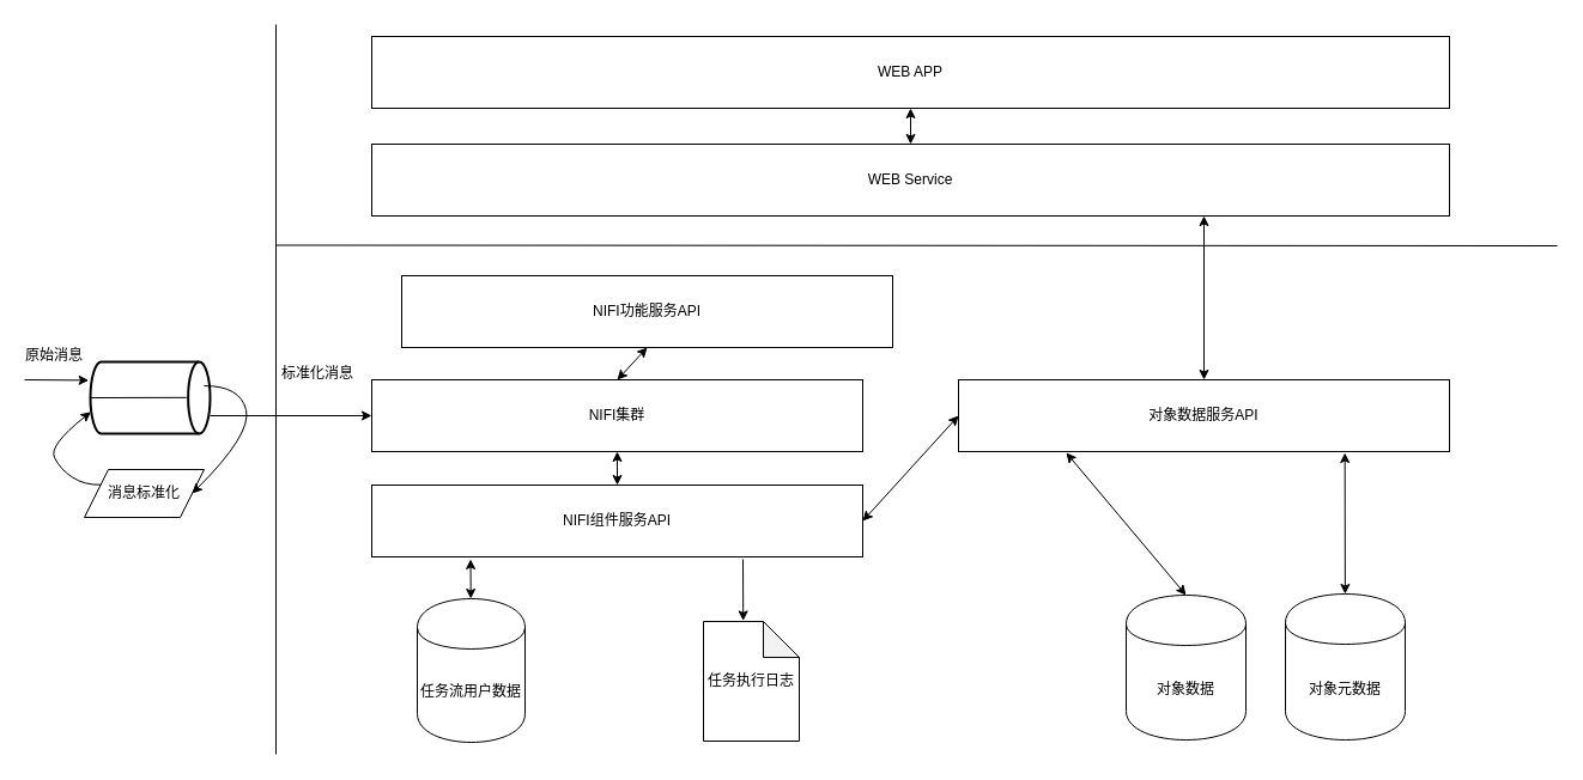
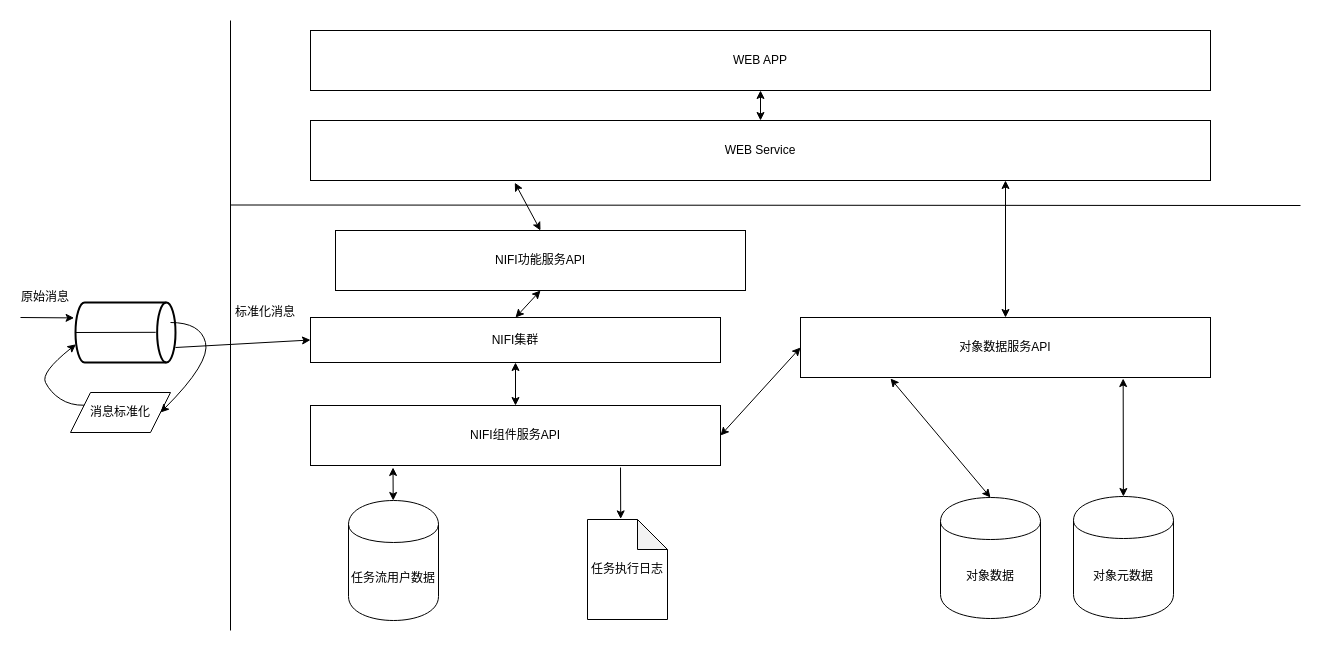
  <mxCell id="0" />
  <mxCell id="1" parent="0" />
  <mxCell id="2" value="" style="group" vertex="1" connectable="0" parent="1"><mxGeometry x="75" y="302" width="100" height="60" as="geometry" /></mxCell>
  <mxCell id="3" value="" style="strokeWidth=2;html=1;shape=mxgraph.flowchart.direct_data;whiteSpace=wrap;" vertex="1" parent="2"><mxGeometry width="100" height="60" as="geometry" /></mxCell>
  <mxCell id="4" value="" style="endArrow=none;html=1;exitX=0;exitY=0.5;exitDx=0;exitDy=0;exitPerimeter=0;entryX=0.802;entryY=0.497;entryDx=0;entryDy=0;entryPerimeter=0;" edge="1" parent="2" source="3" target="3"><mxGeometry width="50" height="50" relative="1" as="geometry"><mxPoint x="-40" y="60" as="sourcePoint" /><mxPoint x="70" y="30" as="targetPoint" /></mxGeometry></mxCell>
  <mxCell id="5" value="" style="endArrow=classic;html=1;entryX=-0.014;entryY=0.257;entryDx=0;entryDy=0;entryPerimeter=0;" edge="1" parent="1" target="3"><mxGeometry width="50" height="50" relative="1" as="geometry"><mxPoint x="20" y="317" as="sourcePoint" /><mxPoint x="35" y="292" as="targetPoint" /></mxGeometry></mxCell>
  <mxCell id="6" value="" style="endArrow=none;html=1;" edge="1" parent="1"><mxGeometry width="50" height="50" relative="1" as="geometry"><mxPoint x="230" y="630" as="sourcePoint" /><mxPoint x="230" as="targetPoint" y="20" /></mxGeometry></mxCell>
  <mxCell id="7" value="消息标准化" style="shape=parallelogram;perimeter=parallelogramPerimeter;whiteSpace=wrap;html=1;" vertex="1" parent="1"><mxGeometry x="70" y="392" width="100" height="40" as="geometry" /></mxCell>
  <mxCell id="8" value="" style="curved=1;endArrow=classic;html=1;entryX=1;entryY=0.5;entryDx=0;entryDy=0;" edge="1" parent="1" target="7"><mxGeometry width="50" height="50" relative="1" as="geometry"><mxPoint x="170" y="322" as="sourcePoint" /><mxPoint x="250" y="292" as="targetPoint" /><Array as="points"><mxPoint x="200" y="322" /><mxPoint x="210" y="362" /></Array></mxGeometry></mxCell>
  <mxCell id="9" value="" style="curved=1;endArrow=classic;html=1;exitX=0;exitY=0.25;exitDx=0;exitDy=0;entryX=0.004;entryY=0.697;entryDx=0;entryDy=0;entryPerimeter=0;" edge="1" parent="1" source="7" target="3"><mxGeometry width="50" height="50" relative="1" as="geometry"><mxPoint x="20" y="422" as="sourcePoint" /><mxPoint x="70" y="372" as="targetPoint" /><Array as="points"><mxPoint x="70" y="405" /><mxPoint x="50" y="392" /><mxPoint x="40" y="372" /></Array></mxGeometry></mxCell>
  <mxCell id="10" value="原始消息" style="text;html=1;strokeColor=none;fillColor=none;align=center;verticalAlign=middle;whiteSpace=wrap;rounded=0;" vertex="1" parent="1"><mxGeometry x="20" y="282" width="50" height="30" as="geometry" /></mxCell>
  <mxCell id="11" value="" style="endArrow=none;html=1;" edge="1" parent="1"><mxGeometry width="50" height="50" relative="1" as="geometry"><mxPoint x="230" y="204.5" as="sourcePoint" /><mxPoint x="1300" y="205" as="targetPoint" /></mxGeometry></mxCell>
  <mxCell id="12" value="WEB APP" style="rounded=0;whiteSpace=wrap;html=1;" vertex="1" parent="1"><mxGeometry x="310" y="30" width="900" height="60" as="geometry" /></mxCell>
  <mxCell id="13" value="WEB Service" style="rounded=0;whiteSpace=wrap;html=1;" vertex="1" parent="1"><mxGeometry x="310" y="120" width="900" height="60" as="geometry" /></mxCell>
  <mxCell id="14" value="" style="endArrow=classic;startArrow=classic;html=1;" edge="1" parent="1" source="13" target="12"><mxGeometry width="50" height="50" relative="1" as="geometry"><mxPoint x="500" y="130" as="sourcePoint" /><mxPoint x="550" y="80" as="targetPoint" /></mxGeometry></mxCell>
  <mxCell id="15" value="NIFI功能服务API" style="rounded=0;whiteSpace=wrap;html=1;" vertex="1" parent="1"><mxGeometry x="335" y="230" width="410" height="60" as="geometry" /></mxCell>
- <mxCell id="16" value="NIFI集群" style="rounded=0;whiteSpace=wrap;html=1;" vertex="1" parent="1"><mxGeometry x="310" y="317" width="410" height="60" as="geometry" /></mxCell>
+ <mxCell id="16" value="NIFI集群" style="rounded=0;whiteSpace=wrap;html=1;" vertex="1" parent="1"><mxGeometry x="310" y="317" width="410" height="45" as="geometry" /></mxCell>
  <mxCell id="17" value="NIFI组件服务API" style="rounded=0;whiteSpace=wrap;html=1;" vertex="1" parent="1"><mxGeometry x="310" y="405" width="410" height="60" as="geometry" /></mxCell>
  <mxCell id="18" value="对象数据服务API" style="rounded=0;whiteSpace=wrap;html=1;" vertex="1" parent="1"><mxGeometry x="800" y="317" width="410" height="60" as="geometry" /></mxCell>
  <mxCell id="19" value="" style="endArrow=classic;html=1;entryX=0;entryY=0.5;entryDx=0;entryDy=0;" edge="1" parent="1" target="16"><mxGeometry width="50" height="50" relative="1" as="geometry"><mxPoint x="175" y="347" as="sourcePoint" /><mxPoint x="300" y="317" as="targetPoint" /></mxGeometry></mxCell>
  <mxCell id="20" value="标准化消息" style="text;html=1;strokeColor=none;fillColor=none;align=center;verticalAlign=middle;whiteSpace=wrap;rounded=0;" vertex="1" parent="1"><mxGeometry x="230" y="302" width="70" height="20" as="geometry" /></mxCell>
  <mxCell id="21" value="" style="endArrow=classic;startArrow=classic;html=1;entryX=0;entryY=0.5;entryDx=0;entryDy=0;exitX=1;exitY=0.5;exitDx=0;exitDy=0;" edge="1" parent="1" source="17" target="18"><mxGeometry width="50" height="50" relative="1" as="geometry"><mxPoint x="780" y="380" as="sourcePoint" /><mxPoint x="830" y="330" as="targetPoint" /></mxGeometry></mxCell>
  <mxCell id="22" value="" style="endArrow=classic;startArrow=classic;html=1;entryX=0.5;entryY=1;entryDx=0;entryDy=0;exitX=0.5;exitY=0;exitDx=0;exitDy=0;" edge="1" parent="1" source="16" target="15"><mxGeometry width="50" height="50" relative="1" as="geometry"><mxPoint x="500" y="330" as="sourcePoint" /><mxPoint x="550" y="280" as="targetPoint" /></mxGeometry></mxCell>
  <mxCell id="23" value="" style="endArrow=classic;startArrow=classic;html=1;entryX=0.5;entryY=1;entryDx=0;entryDy=0;exitX=0.5;exitY=0;exitDx=0;exitDy=0;" edge="1" parent="1" source="17" target="16"><mxGeometry width="50" height="50" relative="1" as="geometry"><mxPoint x="460" y="410" as="sourcePoint" /><mxPoint x="510" y="370" as="targetPoint" /></mxGeometry></mxCell>
+ <mxCell id="24" value="" style="endArrow=classic;startArrow=classic;html=1;exitX=0.5;exitY=0;exitDx=0;exitDy=0;entryX=0.227;entryY=1.037;entryDx=0;entryDy=0;entryPerimeter=0;" edge="1" parent="1" source="15" target="13"><mxGeometry width="50" height="50" relative="1" as="geometry"><mxPoint x="480" y="220" as="sourcePoint" /><mxPoint x="515" y="190" as="targetPoint" /></mxGeometry></mxCell>
  <mxCell id="25" value="对象数据" style="shape=cylinder;whiteSpace=wrap;html=1;boundedLbl=1;backgroundOutline=1;" vertex="1" parent="1"><mxGeometry x="940" y="497" width="100" height="121" as="geometry" /></mxCell>
  <mxCell id="26" value="" style="endArrow=classic;startArrow=classic;html=1;exitX=0.5;exitY=0;exitDx=0;exitDy=0;" edge="1" parent="1" source="18"><mxGeometry width="50" height="50" relative="1" as="geometry"><mxPoint x="1010" y="240" as="sourcePoint" /><mxPoint x="1005" y="180" as="targetPoint" /></mxGeometry></mxCell>
  <mxCell id="27" value="对象元数据" style="shape=cylinder;whiteSpace=wrap;html=1;boundedLbl=1;backgroundOutline=1;" vertex="1" parent="1"><mxGeometry x="1073" y="496" width="100" height="122" as="geometry" /></mxCell>
  <mxCell id="28" value="" style="endArrow=classic;startArrow=classic;html=1;exitX=0.5;exitY=0;exitDx=0;exitDy=0;" edge="1" parent="1" source="25"><mxGeometry width="50" height="50" relative="1" as="geometry"><mxPoint x="820" y="437" as="sourcePoint" /><mxPoint x="890" y="378" as="targetPoint" /></mxGeometry></mxCell>
  <mxCell id="29" value="" style="endArrow=classic;startArrow=classic;html=1;entryX=0.787;entryY=1.017;entryDx=0;entryDy=0;entryPerimeter=0;" edge="1" parent="1" source="27" target="18"><mxGeometry width="50" height="50" relative="1" as="geometry"><mxPoint x="1090" y="434" as="sourcePoint" /><mxPoint x="1140" y="384" as="targetPoint" /></mxGeometry></mxCell>
  <mxCell id="30" value="任务流用户数据" style="shape=cylinder;whiteSpace=wrap;html=1;boundedLbl=1;backgroundOutline=1;" vertex="1" parent="1"><mxGeometry x="348" y="500" width="90" height="120" as="geometry" /></mxCell>
  <mxCell id="31" value="任务执行日志" style="shape=note;whiteSpace=wrap;html=1;backgroundOutline=1;darkOpacity=0.05;" vertex="1" parent="1"><mxGeometry x="587" y="519" width="80" height="100" as="geometry" /></mxCell>
  <mxCell id="32" value="" style="endArrow=classic;startArrow=classic;html=1;entryX=0.133;entryY=1.033;entryDx=0;entryDy=0;entryPerimeter=0;" edge="1" parent="1" source="30"><mxGeometry width="50" height="50" relative="1" as="geometry"><mxPoint x="378" y="510" as="sourcePoint" /><mxPoint x="392.53" y="466.98" as="targetPoint" /></mxGeometry></mxCell>
  <mxCell id="33" value="" style="endArrow=classic;html=1;entryX=0.415;entryY=-0.006;entryDx=0;entryDy=0;entryPerimeter=0;" edge="1" parent="1" target="31"><mxGeometry width="50" height="50" relative="1" as="geometry"><mxPoint x="620" y="467" as="sourcePoint" /><mxPoint x="727" y="480" as="targetPoint" /></mxGeometry></mxCell>
